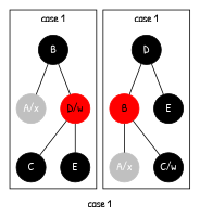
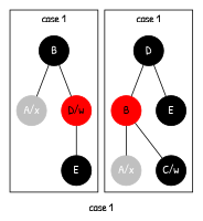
  graph {
    compound=true
    label="case 1"
    fontname="Patrick Hand"
    node [color=black fontcolor=white shape=circle style=filled fontname="Patrick Hand"]
    edge [fontname="Patrick Hand"]
    n1 [label=B]
    n2 [color=grey fixedsize=true label="A/x"]
    n3 [color=red fixedsize=true label="D/w" fontcolor=""]
-   n4 [label=C]
    n5 [label=E]
    n6 [label=D]
    n7 [color=red label=B fontcolor=""]
    n8 [label=E]
    n9 [color=grey fixedsize=true label="A/x"]
    n10 [fixedsize=true label="C/w"]
    subgraph cluster_1 {
      n1
      n2
      n3
-     n4
      n5
    }
    subgraph cluster_2 {
      n6
      n7
      n8
      n9
      n10
    }
    n1 -- n2
    n1 -- n3
-   n3 -- n4
    n3 -- n5
    n6 -- n7
    n6 -- n8
    n7 -- n9
    n7 -- n10
  }
